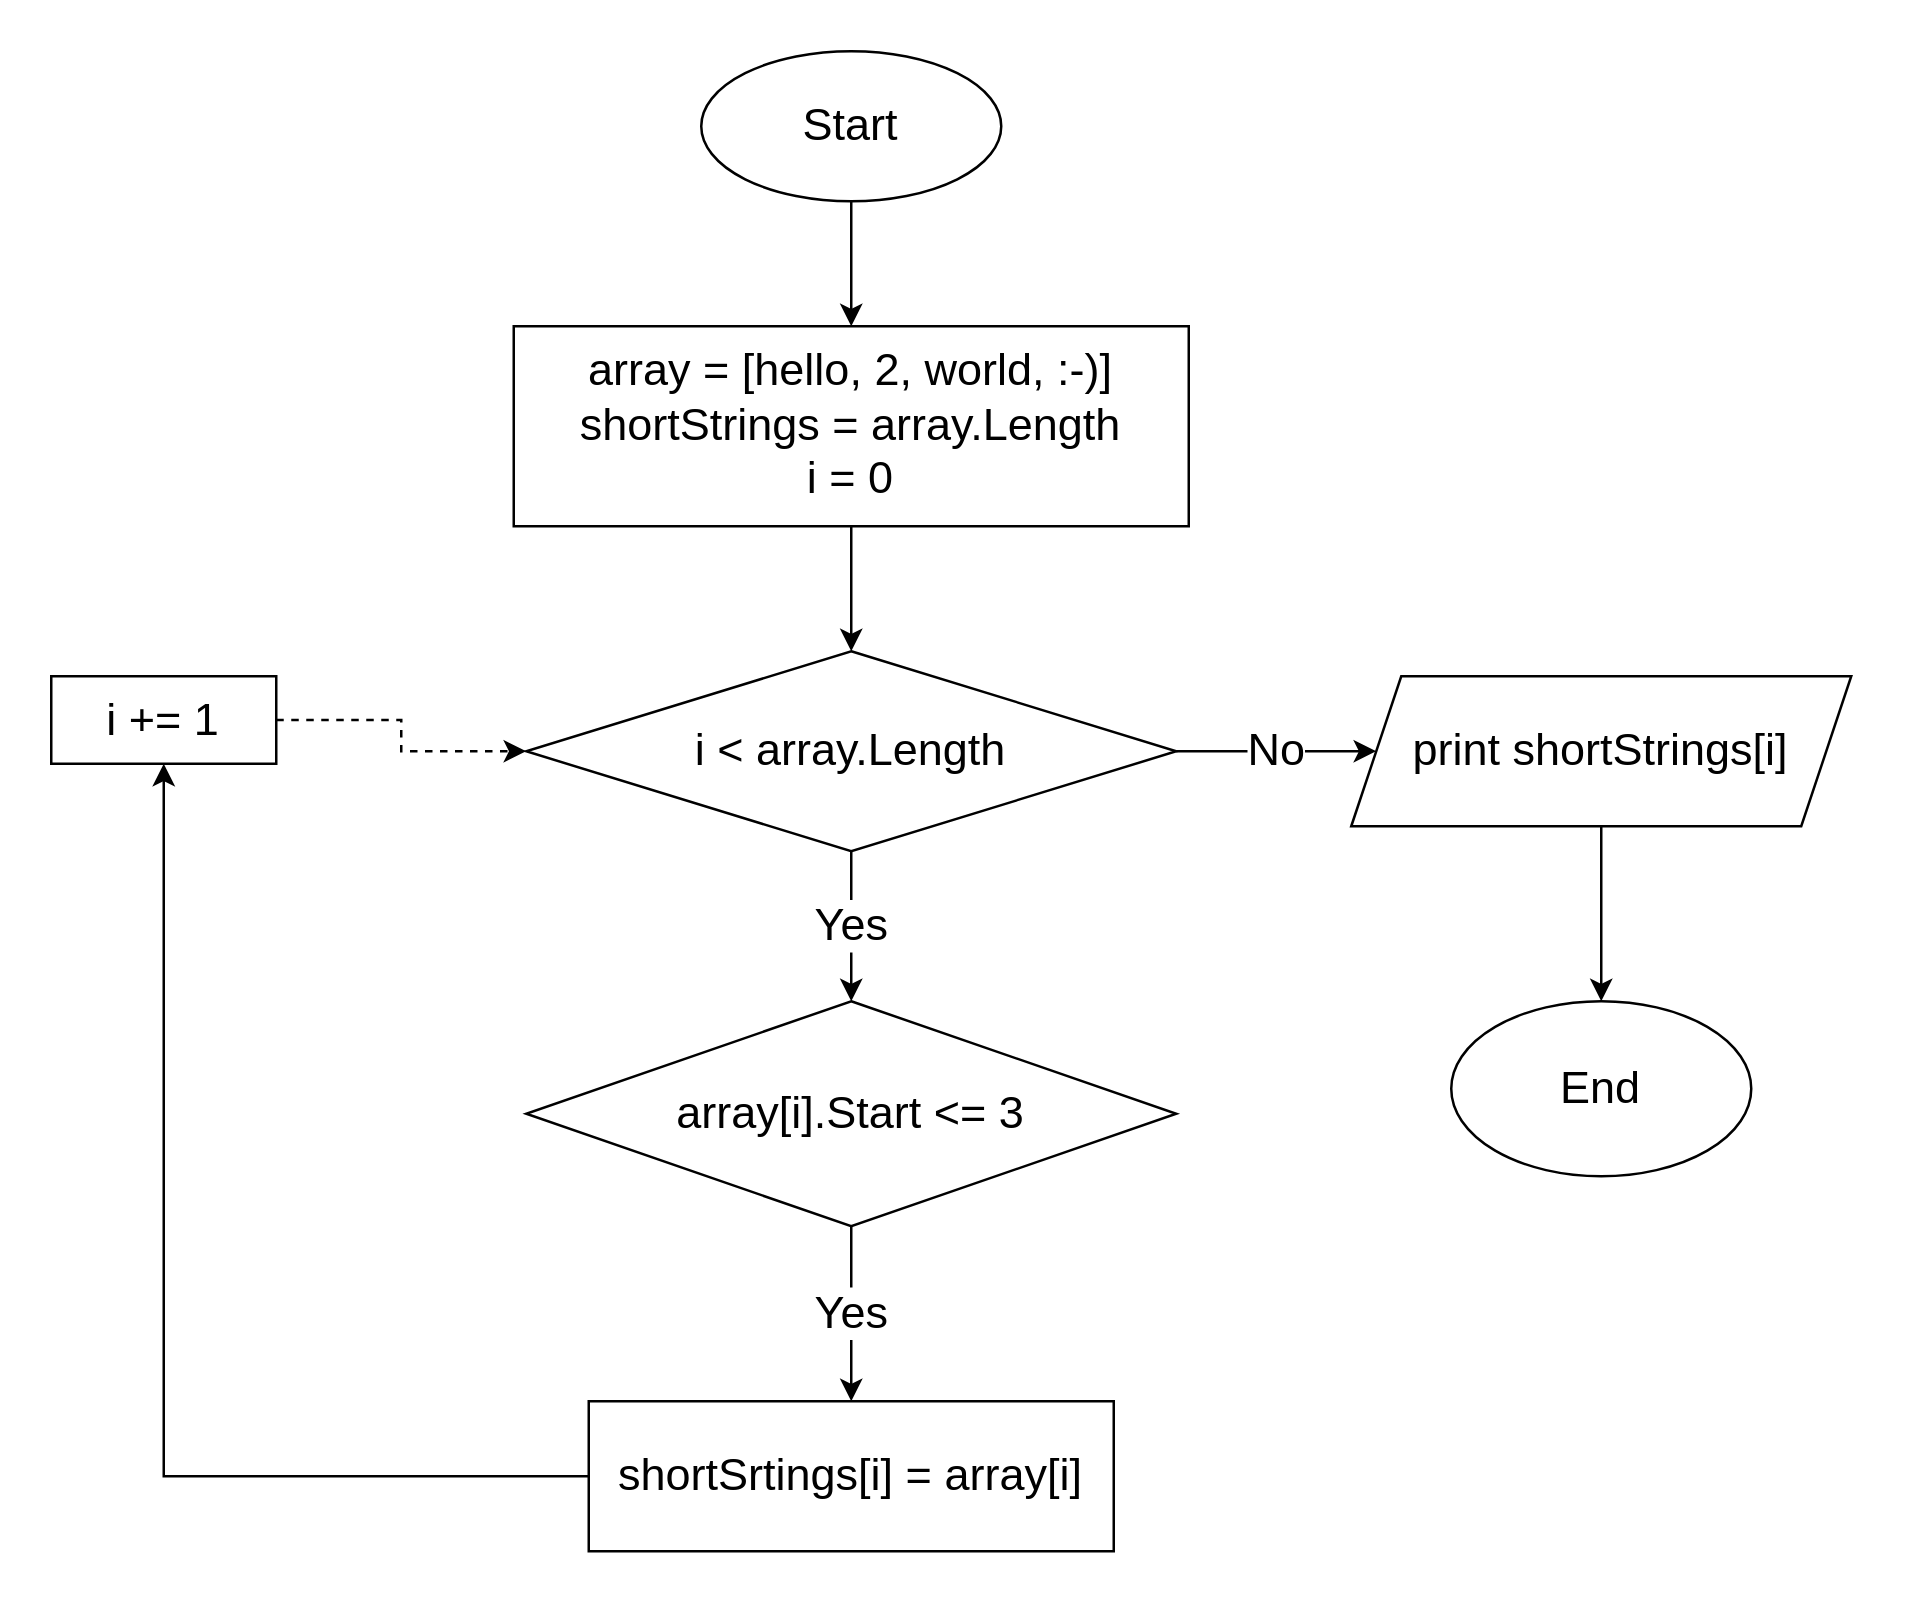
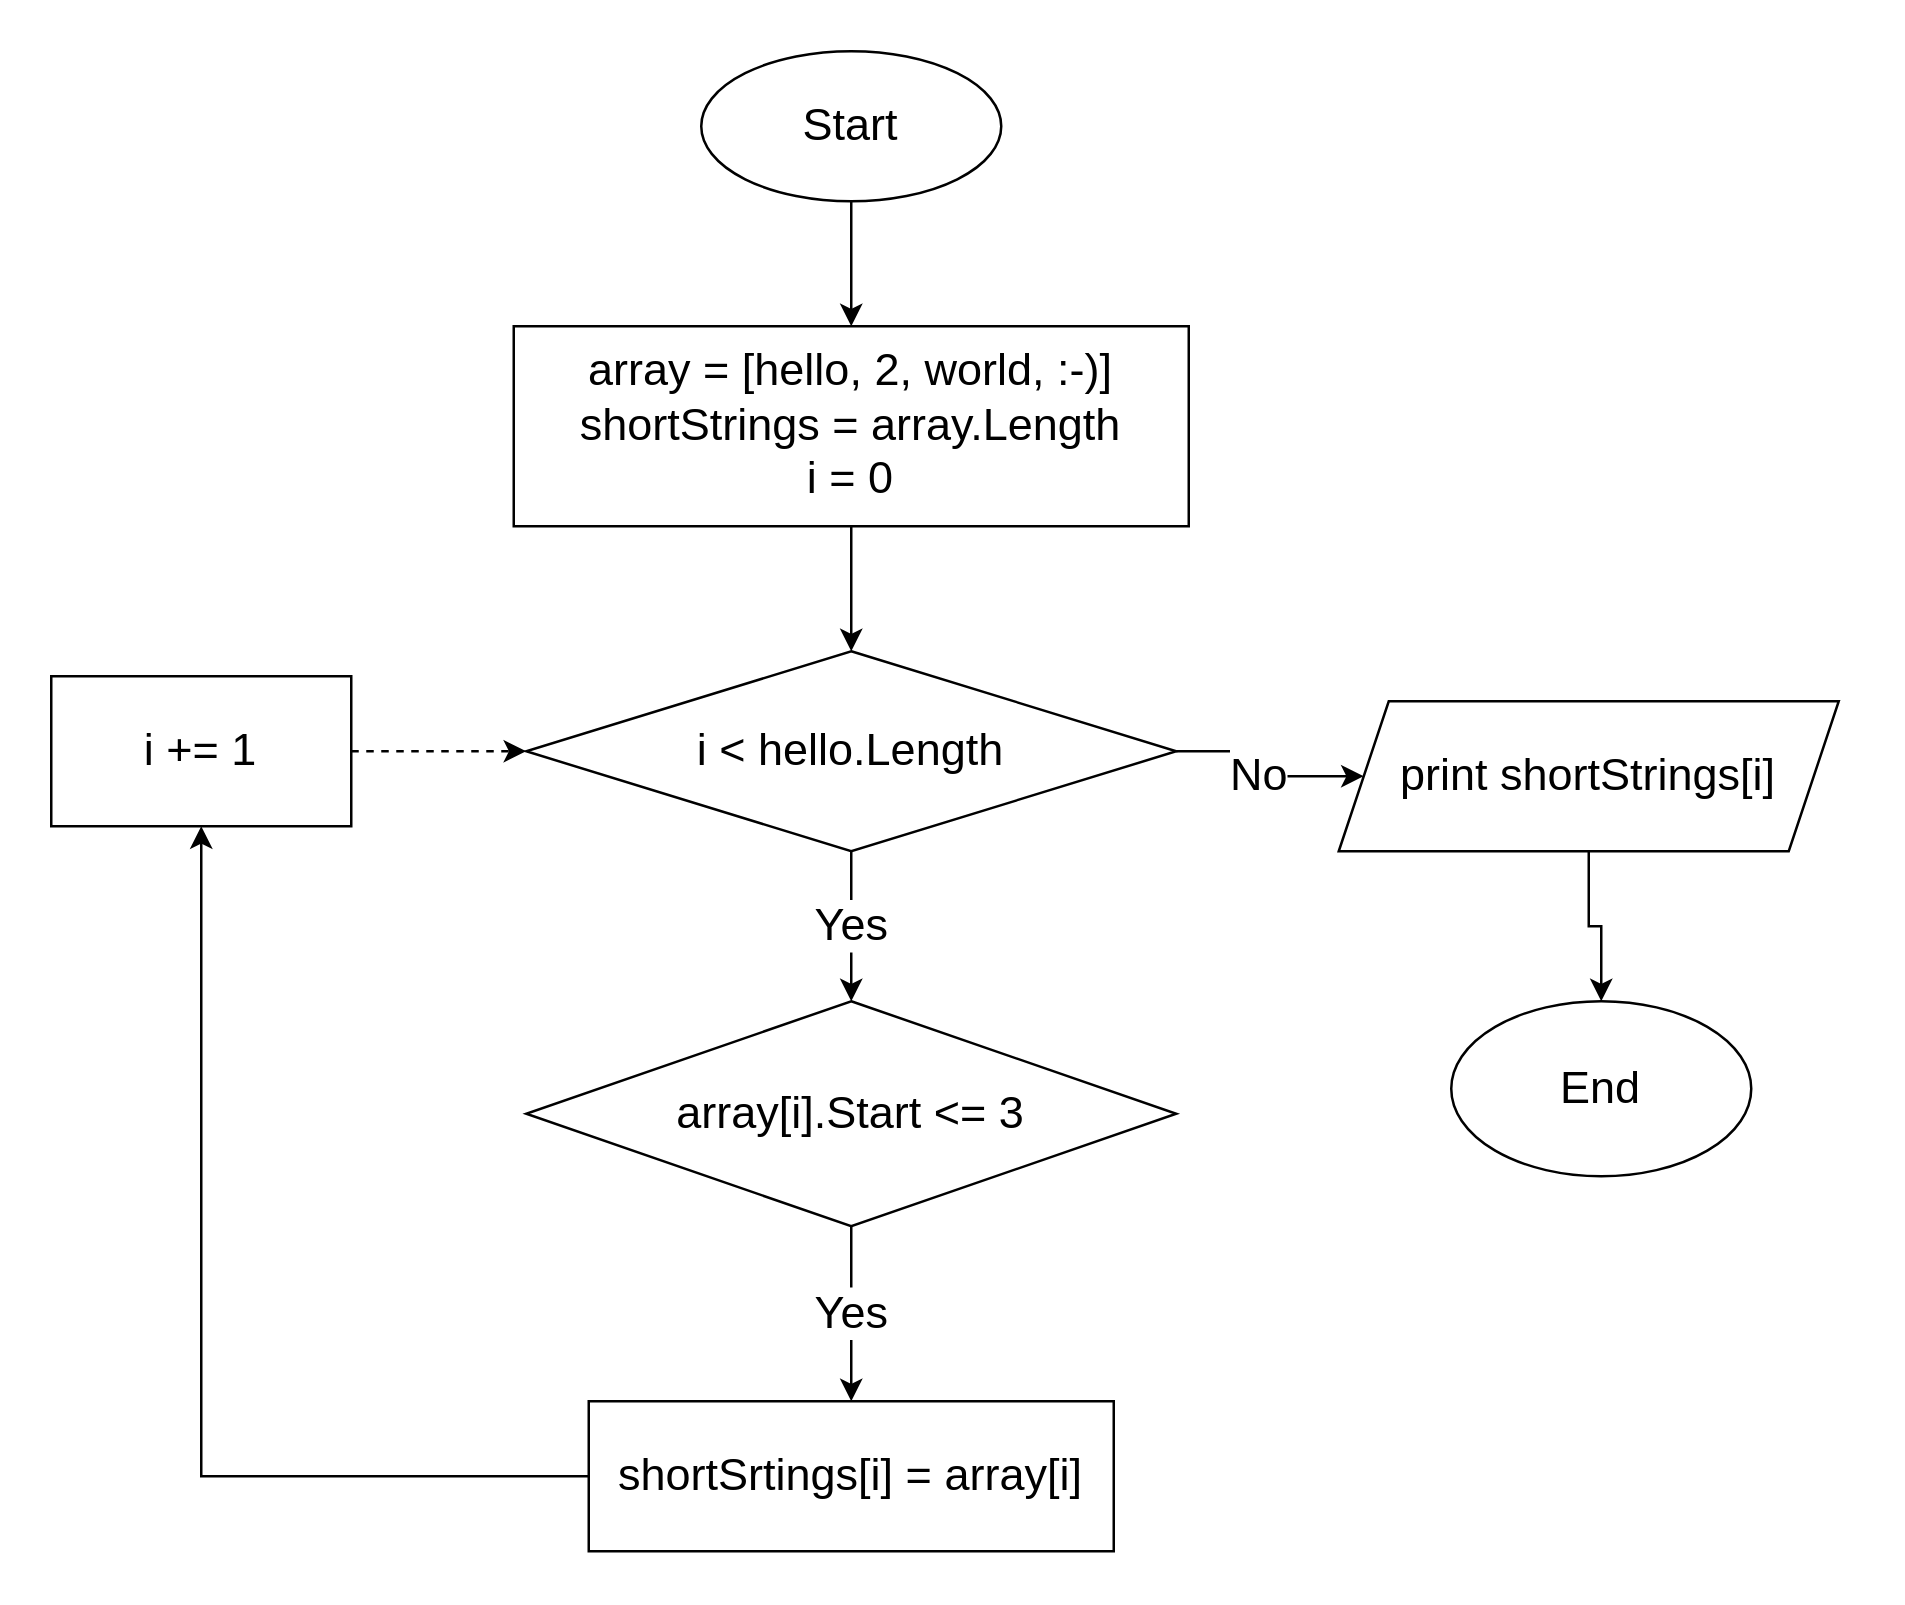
  <mxCell id="0" />
  <mxCell id="1" parent="0" />
  <mxCell id="2" value="" style="edgeStyle=orthogonalEdgeStyle;rounded=0;orthogonalLoop=1;jettySize=auto;html=1;" edge="1" parent="1" source="3" target="5"><mxGeometry relative="1" as="geometry" /></mxCell>
  <mxCell id="3" value="&lt;font style=&quot;font-size: 18px;&quot;&gt;Start&lt;/font&gt;" style="ellipse;whiteSpace=wrap;html=1;" vertex="1" parent="1"><mxGeometry x="280" width="120" height="60" as="geometry" y="20" /></mxCell>
  <mxCell id="4" value="" style="edgeStyle=orthogonalEdgeStyle;rounded=0;orthogonalLoop=1;jettySize=auto;html=1;" edge="1" parent="1" source="5" target="8"><mxGeometry relative="1" as="geometry" /></mxCell>
  <mxCell id="5" value="&lt;font style=&quot;font-size: 18px;&quot;&gt;array = [hello, 2, world, :-)]&lt;br&gt;shortStrings = array.Length&lt;br&gt;i = 0&lt;br&gt;&lt;/font&gt;" style="rounded=0;whiteSpace=wrap;html=1;" vertex="1" parent="1"><mxGeometry x="205" y="130" width="270" height="80" as="geometry" /></mxCell>
  <mxCell id="6" value="Yes" style="edgeStyle=orthogonalEdgeStyle;rounded=0;orthogonalLoop=1;jettySize=auto;html=1;fontSize=18;" edge="1" parent="1" source="8" target="10"><mxGeometry relative="1" as="geometry" /></mxCell>
  <mxCell id="7" value="No" style="edgeStyle=orthogonalEdgeStyle;rounded=0;orthogonalLoop=1;jettySize=auto;html=1;fontSize=18;" edge="1" parent="1" source="8" target="16"><mxGeometry relative="1" as="geometry" /></mxCell>
- <mxCell id="8" value="&lt;font style=&quot;font-size: 18px;&quot;&gt;i &amp;lt; array.Length&lt;br&gt;&lt;/font&gt;" style="rhombus;whiteSpace=wrap;html=1;" vertex="1" parent="1"><mxGeometry x="210" y="260" width="260" height="80" as="geometry" /></mxCell>
+ <mxCell id="8" value="&lt;font style=&quot;font-size: 18px;&quot;&gt;i &amp;lt; hello.Length&lt;br&gt;&lt;/font&gt;" style="rhombus;whiteSpace=wrap;html=1;" vertex="1" parent="1"><mxGeometry x="210" y="260" width="260" height="80" as="geometry" /></mxCell>
  <mxCell id="9" value="Yes" style="edgeStyle=orthogonalEdgeStyle;rounded=0;orthogonalLoop=1;jettySize=auto;html=1;fontSize=18;" edge="1" parent="1" source="10" target="12"><mxGeometry relative="1" as="geometry" /></mxCell>
  <mxCell id="10" value="&lt;font style=&quot;font-size: 18px;&quot;&gt;array[i].Start &amp;lt;= 3&lt;/font&gt;" style="rhombus;whiteSpace=wrap;html=1;" vertex="1" parent="1"><mxGeometry x="210" y="400" width="260" height="90" as="geometry" /></mxCell>
  <mxCell id="11" value="" style="edgeStyle=orthogonalEdgeStyle;rounded=0;orthogonalLoop=1;jettySize=auto;html=1;" edge="1" parent="1" source="12" target="14"><mxGeometry relative="1" as="geometry" /></mxCell>
  <mxCell id="12" value="&lt;font style=&quot;font-size: 18px;&quot;&gt;shortSrtings[i] = array[i]&lt;/font&gt;" style="rounded=0;whiteSpace=wrap;html=1;" vertex="1" parent="1"><mxGeometry x="235" y="560" width="210" height="60" as="geometry" /></mxCell>
  <mxCell id="13" value="" style="edgeStyle=orthogonalEdgeStyle;rounded=0;orthogonalLoop=1;jettySize=auto;html=1;dashed=1;" edge="1" parent="1" source="14" target="8"><mxGeometry relative="1" as="geometry" /></mxCell>
- <mxCell id="14" value="&lt;font style=&quot;font-size: 18px;&quot;&gt;i += 1&lt;/font&gt;" style="rounded=0;whiteSpace=wrap;html=1;" vertex="1" parent="1"><mxGeometry x="20" y="270" width="90" height="35" as="geometry" /></mxCell>
+ <mxCell id="14" value="&lt;font style=&quot;font-size: 18px;&quot;&gt;i += 1&lt;/font&gt;" style="rounded=0;whiteSpace=wrap;html=1;" vertex="1" parent="1"><mxGeometry x="20" y="270" width="120" height="60" as="geometry" /></mxCell>
  <mxCell id="15" value="" style="edgeStyle=orthogonalEdgeStyle;rounded=0;orthogonalLoop=1;jettySize=auto;html=1;" edge="1" parent="1" source="16" target="17"><mxGeometry relative="1" as="geometry" /></mxCell>
- <mxCell id="16" value="&lt;font style=&quot;font-size: 18px;&quot;&gt;print shortStrings[i]&lt;/font&gt;" style="shape=parallelogram;perimeter=parallelogramPerimeter;whiteSpace=wrap;html=1;fixedSize=1;" vertex="1" parent="1"><mxGeometry x="540" y="270" width="200" height="60" as="geometry" /></mxCell>
+ <mxCell id="16" value="&lt;font style=&quot;font-size: 18px;&quot;&gt;print shortStrings[i]&lt;/font&gt;" style="shape=parallelogram;perimeter=parallelogramPerimeter;whiteSpace=wrap;html=1;fixedSize=1;" vertex="1" parent="1"><mxGeometry x="535" y="280" width="200" height="60" as="geometry" /></mxCell>
  <mxCell id="17" value="&lt;font style=&quot;font-size: 18px;&quot;&gt;End&lt;/font&gt;" style="ellipse;whiteSpace=wrap;html=1;" vertex="1" parent="1"><mxGeometry x="580" y="400" width="120" height="70" as="geometry" /></mxCell>
